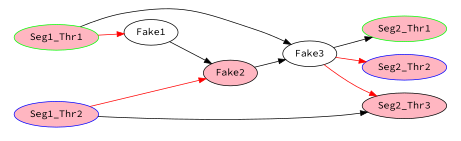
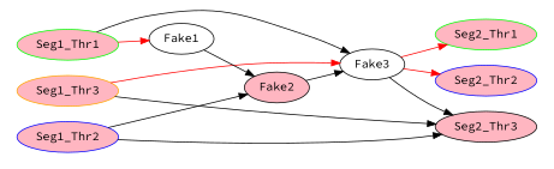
  digraph {
    fontname="Source Code Pro"
    rankdir=LR
    node [fillcolor=lightpink fontname="Source Code Pro" style=filled]
    edge [color=red fontname="Source Code Pro"]
    Seg1_Thr1 [color=green]
    Seg1_Thr2 [color=blue]
+   Seg1_Thr3 [color=orange]
    Seg2_Thr1 [color=green]
    Seg2_Thr2 [color=blue]
    Seg2_Thr3 [color=black]
    Fake1 [fillcolor=white]
    Fake3 [fillcolor=white]
    Fake2
    subgraph cluster_1 {
      style="setlinewidth(0)"
      Seg1_Thr1
      Seg1_Thr2
+     Seg1_Thr3
    }
    subgraph cluster_2 {
      style="setlinewidth(0)"
      Seg2_Thr1
      Seg2_Thr2
      Seg2_Thr3
    }
    Seg1_Thr1 -> Fake1
    Seg1_Thr1 -> Fake3 [color=""]
    Seg1_Thr2 -> Seg2_Thr3 [color=""]
-   Seg1_Thr2 -> Fake2
+   Seg1_Thr2 -> Fake2 [color=black]
+   Seg1_Thr3 -> Seg2_Thr3 [color=""]
+   Seg1_Thr3 -> Fake3
    Fake1 -> Fake2 [color=""]
-   Fake3 -> Seg2_Thr1 [color=black]
+   Fake3 -> Seg2_Thr1
    Fake3 -> Seg2_Thr2
-   Fake3 -> Seg2_Thr3
+   Fake3 -> Seg2_Thr3 [color=black]
    Fake2 -> Fake3 [color=""]
  }
